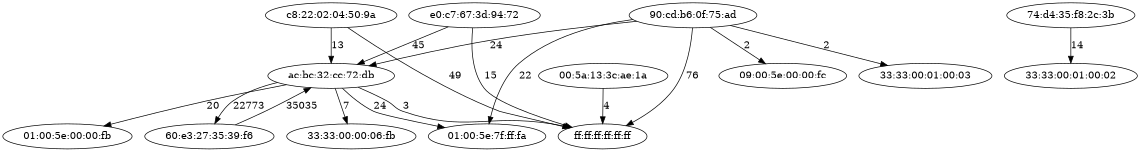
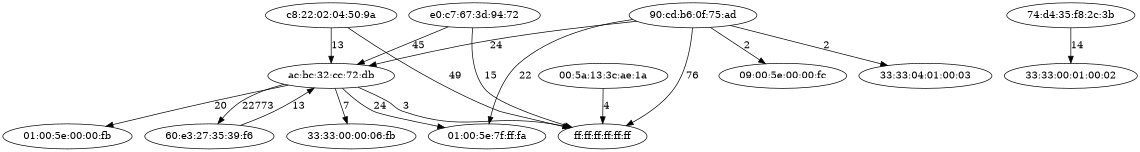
  digraph {
    "ac:bc:32:cc:72:db"
    "01:00:5e:00:00:fb"
    "01:00:5e:7f:ff:fa"
    "60:e3:27:35:39:f6"
    "ff:ff:ff:ff:ff:ff"
    n6 [label="33:33:00:00:06:fb"]
    "c8:22:02:04:50:9a"
    "90:cd:b6:0f:75:ad"
-   "33:33:00:01:00:03"
+   "33:33:00:01:00:03" [label="33:33:04:01:00:03"]
    n10 [label="09:00:5e:00:00:fc"]
    "e0:c7:67:3d:94:72"
    "74:d4:35:f8:2c:3b"
    "33:33:00:01:00:02"
    "00:5a:13:3c:ae:1a"
    "ac:bc:32:cc:72:db" -> "01:00:5e:00:00:fb" [label=20]
    "ac:bc:32:cc:72:db" -> "01:00:5e:7f:ff:fa" [label=24]
    "ac:bc:32:cc:72:db" -> "60:e3:27:35:39:f6" [label=22773]
    "ac:bc:32:cc:72:db" -> "ff:ff:ff:ff:ff:ff" [label=3]
    "ac:bc:32:cc:72:db" -> n6 [label=7]
-   "60:e3:27:35:39:f6" -> "ac:bc:32:cc:72:db" [label=35035]
+   "60:e3:27:35:39:f6" -> "ac:bc:32:cc:72:db" [label=13]
    "c8:22:02:04:50:9a" -> "ac:bc:32:cc:72:db" [label=13]
    "c8:22:02:04:50:9a" -> "ff:ff:ff:ff:ff:ff" [label=49]
    "90:cd:b6:0f:75:ad" -> "ac:bc:32:cc:72:db" [label=24]
    "90:cd:b6:0f:75:ad" -> "01:00:5e:7f:ff:fa" [label=22]
    "90:cd:b6:0f:75:ad" -> "ff:ff:ff:ff:ff:ff" [label=76]
    "90:cd:b6:0f:75:ad" -> "33:33:00:01:00:03" [label=2]
    "90:cd:b6:0f:75:ad" -> n10 [label=2]
    "e0:c7:67:3d:94:72" -> "ac:bc:32:cc:72:db" [label=45]
    "e0:c7:67:3d:94:72" -> "ff:ff:ff:ff:ff:ff" [label=15]
    "74:d4:35:f8:2c:3b" -> "33:33:00:01:00:02" [label=14]
    "00:5a:13:3c:ae:1a" -> "ff:ff:ff:ff:ff:ff" [label=4]
  }
